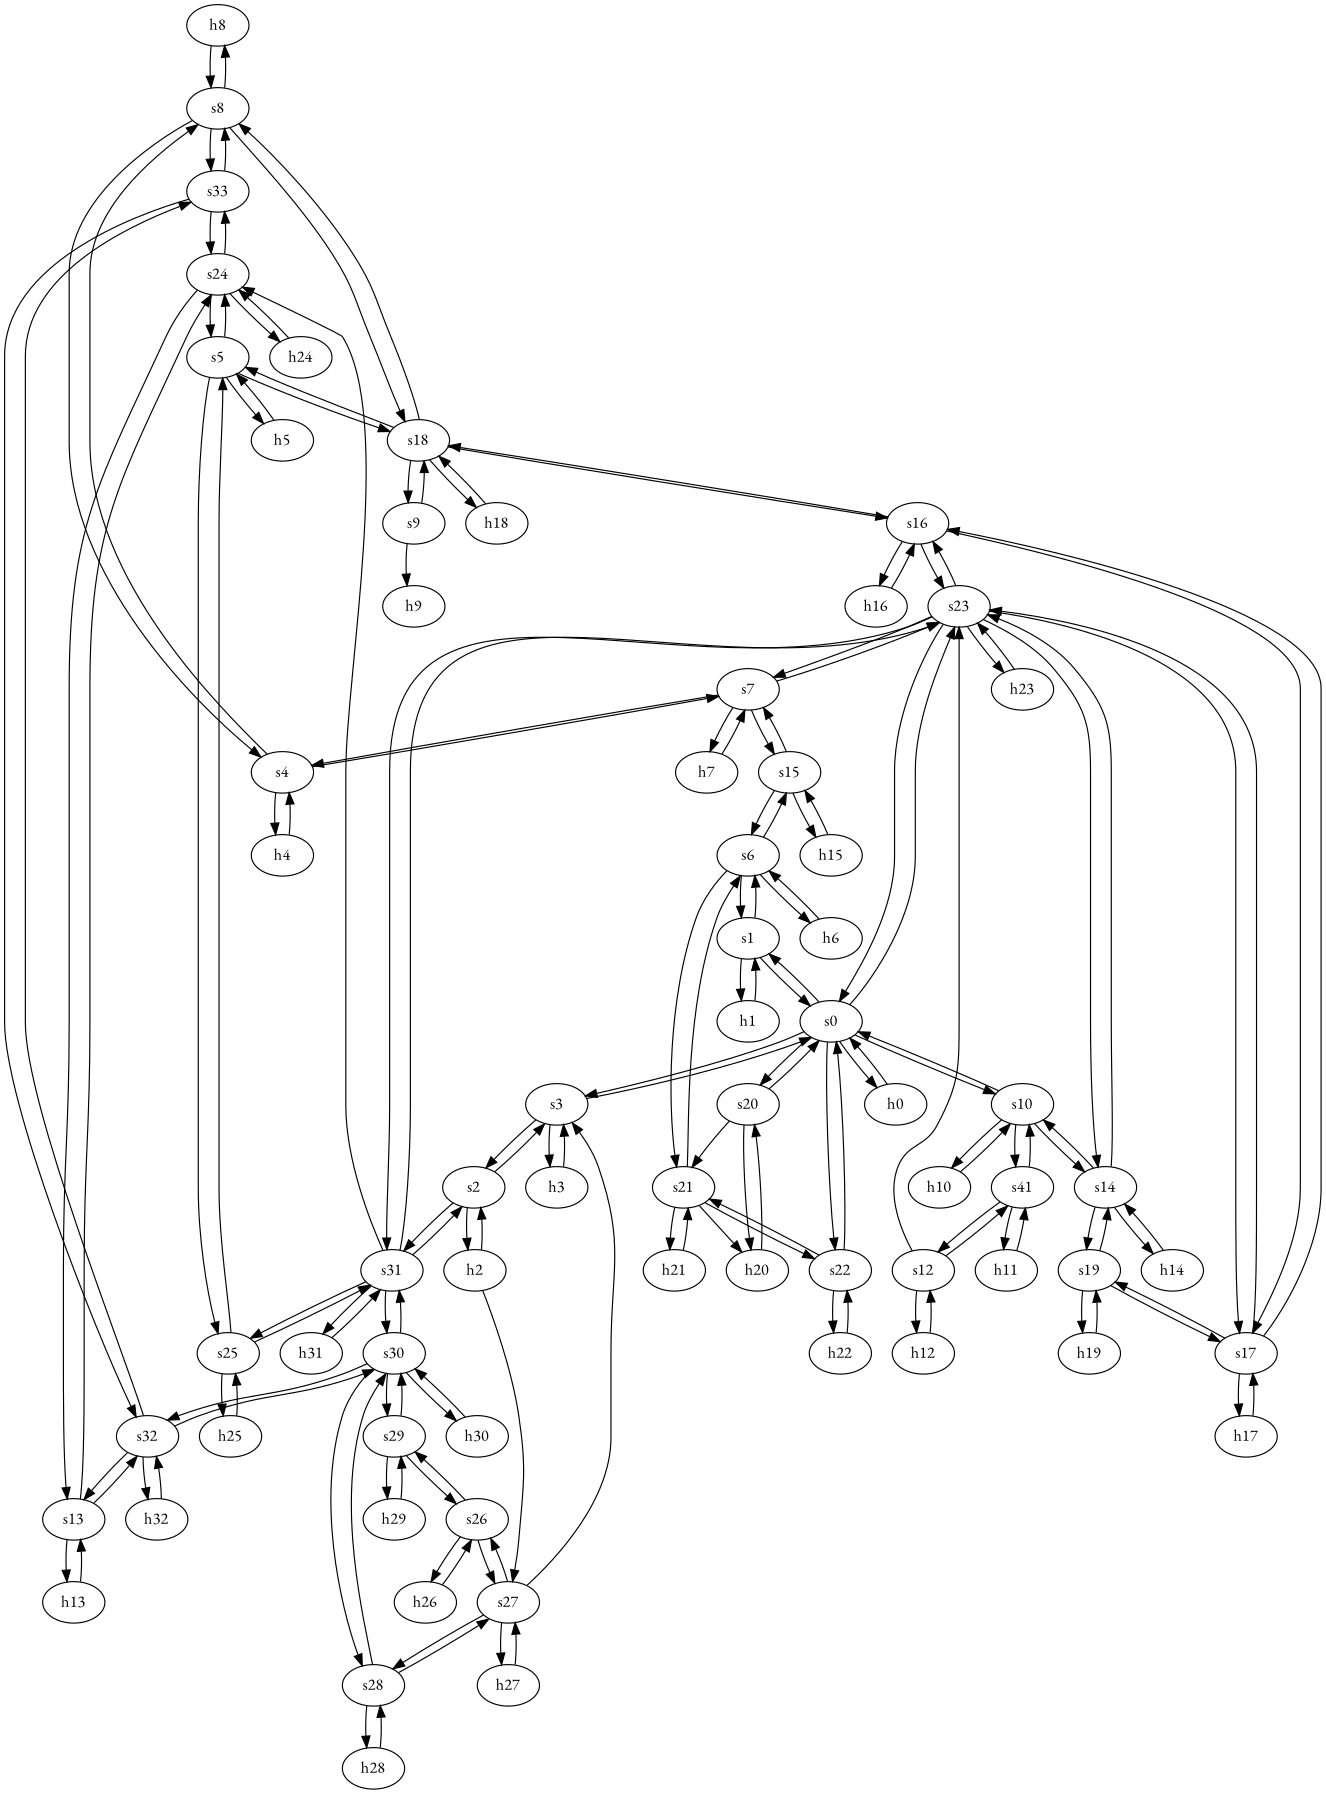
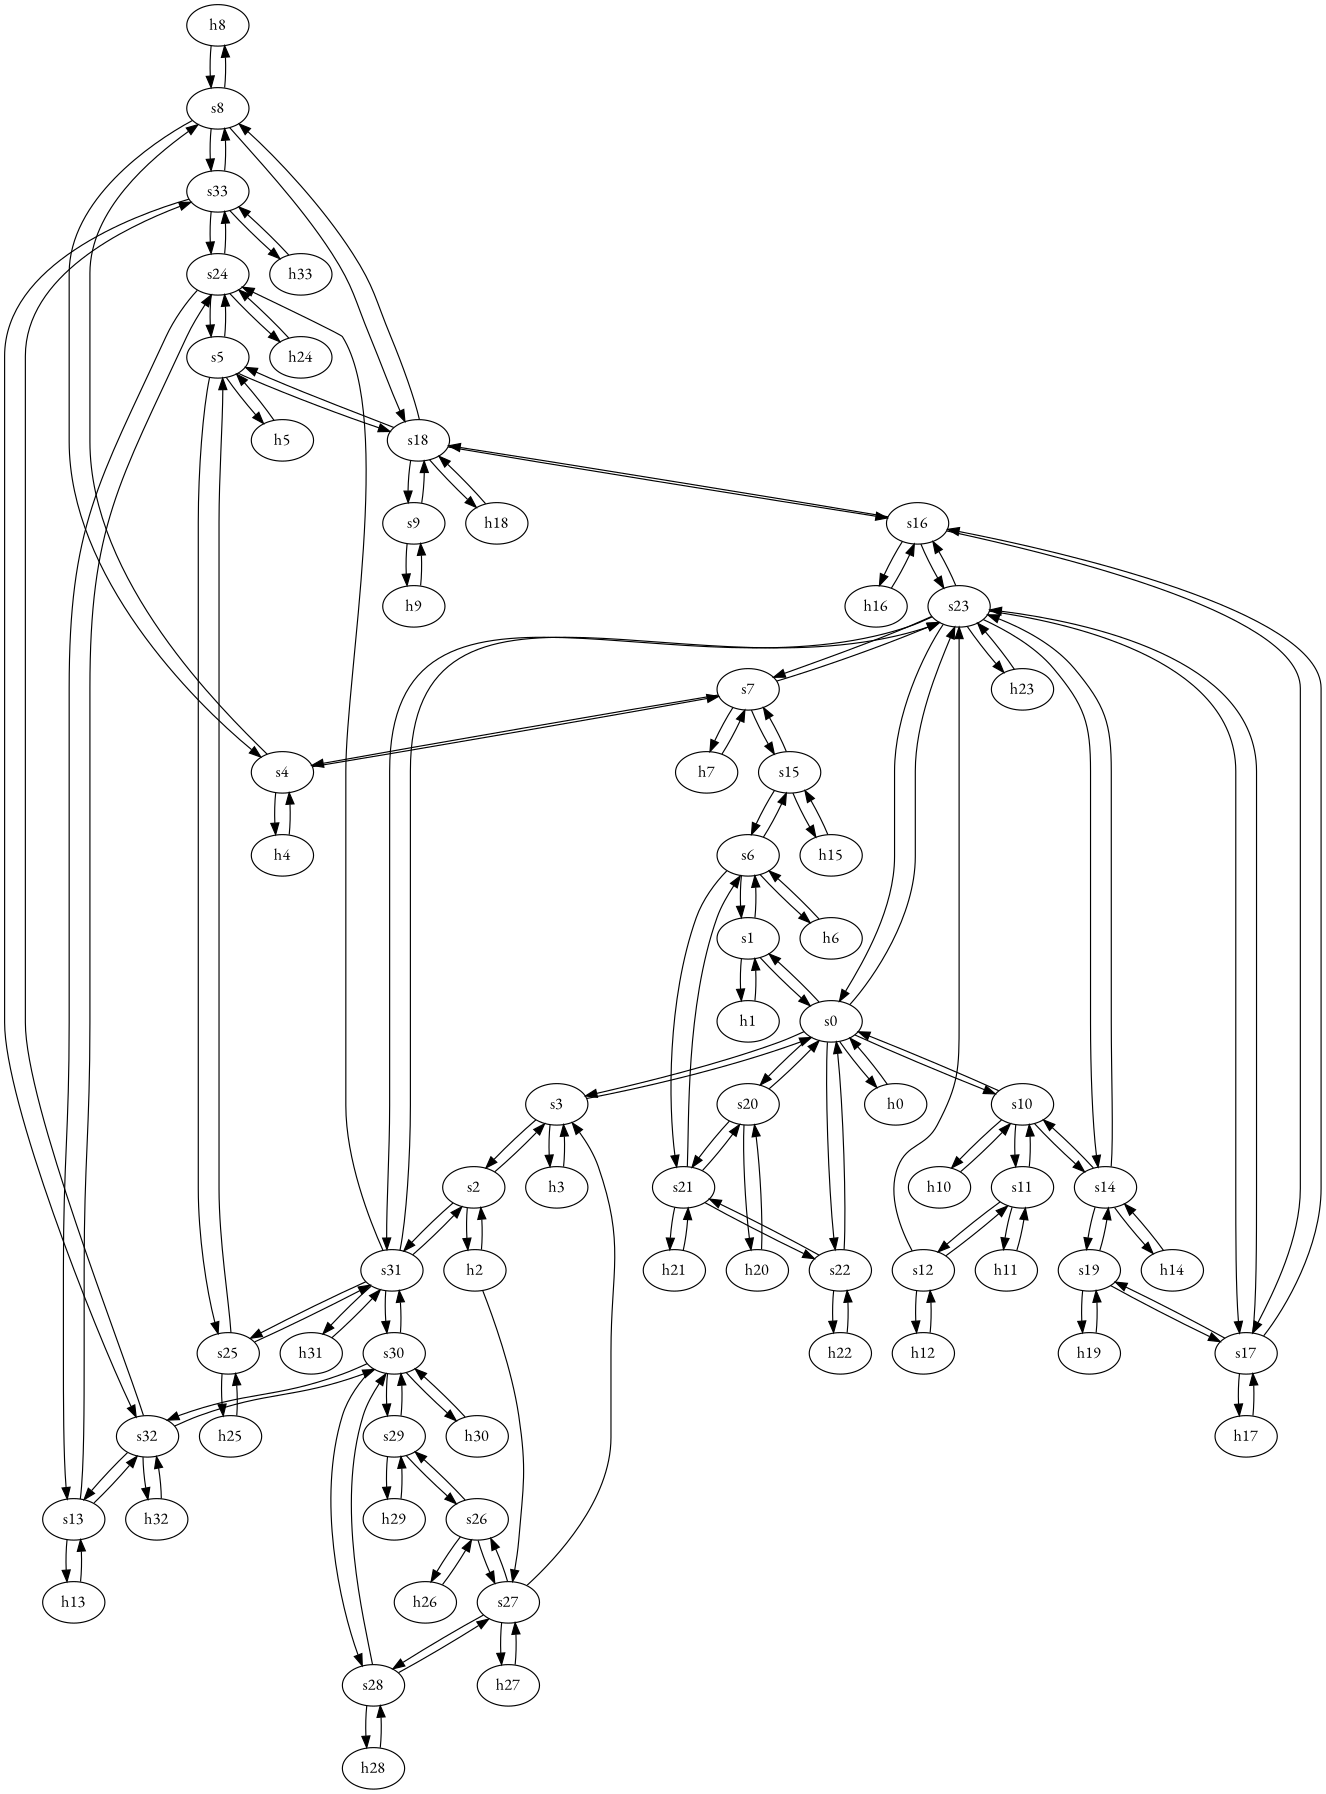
  strict digraph {
    fontname="EB Garamond"
    node [fontname="EB Garamond" type=host]
    edge [capacity="1Gbps" cost=1 dst_port=1 fontname="EB Garamond" src_port=1]
    h8 [ip="111.0.8.8" mac="00:00:00:00:8:8"]
    s8 [type=switch]
    s4 [type=switch]
    s18 [type=switch]
    s33 [type=switch]
    s7 [type=switch]
    h4 [ip="111.0.4.4" mac="00:00:00:00:4:4"]
    s9 [type=switch]
    s5 [type=switch]
    s16 [type=switch]
    h18 [ip="111.0.18.18" mac="00:00:00:00:18:18"]
    s24 [type=switch]
    s32 [type=switch]
+   h33 [ip="111.0.33.33" mac="00:00:00:00:33:33"]
    h9 [ip="111.0.9.9" mac="00:00:00:00:9:9"]
    h26 [ip="111.0.26.26" mac="00:00:00:00:26:26"]
    s26 [type=switch]
    s29 [type=switch]
    s27 [type=switch]
    h29 [ip="111.0.29.29" mac="00:00:00:00:29:29"]
    s30 [type=switch]
    s3 [type=switch]
    s28 [type=switch]
    h27 [ip="111.0.27.27" mac="00:00:00:00:27:27"]
    h2 [ip="111.0.2.2" mac="00:00:00:00:2:2"]
    s2 [type=switch]
    s31 [type=switch]
    h3 [ip="111.0.3.3" mac="00:00:00:00:3:3"]
    s0 [type=switch]
    s23 [type=switch]
    s25 [type=switch]
    h31 [ip="111.0.31.31" mac="00:00:00:00:31:31"]
    h0 [ip="111.0.0.0" mac="00:00:00:00:0:0"]
    s1 [type=switch]
    s22 [type=switch]
    s20 [type=switch]
    s10 [type=switch]
    h1 [ip="111.0.1.1" mac="00:00:00:00:1:1"]
    s6 [type=switch]
    h23 [ip="111.0.23.23" mac="00:00:00:00:23:23"]
    s17 [type=switch]
    s14 [type=switch]
    s21 [type=switch]
    h22 [ip="111.0.22.22" mac="00:00:00:00:22:22"]
    h20 [ip="111.0.20.20" mac="00:00:00:00:20:20"]
-   s11 [type=switch label=s41]
+   s11 [type=switch]
    h10 [ip="111.0.10.10" mac="00:00:00:00:10:10"]
    h6 [ip="111.0.6.6" mac="00:00:00:00:6:6"]
    s15 [type=switch]
    h21 [ip="111.0.21.21" mac="00:00:00:00:21:21"]
    h15 [ip="111.0.15.15" mac="00:00:00:00:15:15"]
    h7 [ip="111.0.7.7" mac="00:00:00:00:7:7"]
    h5 [ip="111.0.5.5" mac="00:00:00:00:5:5"]
    h25 [ip="111.0.25.25" mac="00:00:00:00:25:25"]
    s13 [type=switch]
    h24 [ip="111.0.24.24" mac="00:00:00:00:24:24"]
    s19 [type=switch]
    h17 [ip="111.0.17.17" mac="00:00:00:00:17:17"]
    h14 [ip="111.0.14.14" mac="00:00:00:00:14:14"]
    h16 [ip="111.0.16.16" mac="00:00:00:00:16:16"]
    s12 [type=switch]
    h12 [ip="111.0.12.12" mac="00:00:00:00:12:12"]
    h32 [ip="111.0.32.32" mac="00:00:00:00:32:32"]
    h30 [ip="111.0.30.30" mac="00:00:00:00:30:30"]
    h28 [ip="111.0.28.28" mac="00:00:00:00:28:28"]
    h11 [ip="111.0.11.11" mac="00:00:00:00:11:11"]
    h13 [ip="111.0.13.13" mac="00:00:00:00:13:13"]
    h19 [ip="111.0.19.19" mac="00:00:00:00:19:19"]
    h8 -> s8
    s8 -> h8
    s8 -> s4 [dst_port=2 src_port=2]
    s8 -> s18 [dst_port=3 src_port=4]
    s8 -> s33 [dst_port=2 src_port=3]
    s4 -> s8 [dst_port=2 src_port=2]
    s4 -> s7 [dst_port=2 src_port=3]
    s4 -> h4
    s18 -> s8 [dst_port=4 src_port=3]
    s18 -> s9 [dst_port=2 src_port=4]
    s18 -> s5 [dst_port=4 src_port=2]
    s18 -> s16 [dst_port=3 src_port=5]
    s18 -> h18
    s33 -> s8 [dst_port=3 src_port=2]
    s33 -> s24 [dst_port=4 src_port=3]
    s33 -> s32 [dst_port=4 src_port=4]
+   s33 -> h33
    s7 -> s4 [dst_port=3 src_port=2]
    s7 -> s23 [dst_port=3 src_port=4]
    s7 -> s15 [dst_port=3 src_port=3]
    s7 -> h7
    h4 -> s4
    s9 -> s18 [dst_port=4 src_port=2]
    s9 -> h9
    s5 -> s18 [dst_port=2 src_port=4]
    s5 -> s24 [dst_port=2 src_port=2]
    s5 -> s25 [dst_port=2 src_port=3]
    s5 -> h5
    s16 -> s18 [dst_port=5 src_port=3]
    s16 -> s23 [dst_port=6 src_port=4]
    s16 -> s17 [dst_port=2 src_port=2]
    s16 -> h16
    h18 -> s18
    s24 -> s33 [dst_port=3 src_port=4]
    s24 -> s5 [dst_port=2 src_port=2]
    s24 -> s13 [dst_port=2 src_port=3]
    s24 -> h24
    s32 -> s33 [dst_port=4 src_port=4]
    s32 -> s30 [dst_port=4 src_port=3]
    s32 -> s13 [dst_port=3 src_port=2]
    s32 -> h32
+   h33 -> s33
+   h9 -> s9
    h26 -> s26
    s26 -> h26
    s26 -> s29 [dst_port=2 src_port=3]
    s26 -> s27 [dst_port=3 src_port=2]
    s29 -> s26 [dst_port=3 src_port=2]
    s29 -> h29
    s29 -> s30 [dst_port=3 src_port=3]
    s27 -> s26 [dst_port=2 src_port=3]
    s27 -> s3 [dst_port=4 src_port=2]
    s27 -> s28 [dst_port=2 src_port=4]
    s27 -> h27
    h29 -> s29
    s30 -> s32 [dst_port=3 src_port=4]
    s30 -> s29 [dst_port=3 src_port=3]
    s30 -> s28 [dst_port=3 src_port=2]
    s30 -> s31 [dst_port=6 src_port=5]
    s30 -> h30
    s3 -> s2 [dst_port=2 src_port=3]
    s3 -> h3
    s3 -> s0 [dst_port=3 src_port=2]
    s28 -> s27 [dst_port=4 src_port=2]
    s28 -> s30 [dst_port=2 src_port=3]
    s28 -> h28
    h27 -> s27
    h2 -> s27 [dst_port=2 src_port=4]
    h2 -> s2
    s2 -> s3 [dst_port=3 src_port=2]
    s2 -> h2
    s2 -> s31 [dst_port=2 src_port=3]
    s31 -> s24 [dst_port=5 src_port=4]
    s31 -> s30 [dst_port=5 src_port=6]
    s31 -> s2 [dst_port=3 src_port=2]
    s31 -> s23 [dst_port=8 src_port=3]
    s31 -> s25 [dst_port=3 src_port=5]
    s31 -> h31
    h3 -> s3
    s0 -> s3 [dst_port=2 src_port=3]
    s0 -> s23 [dst_port=2 src_port=7]
    s0 -> h0
    s0 -> s1 [dst_port=2 src_port=2]
    s0 -> s22 [dst_port=2 src_port=6]
    s0 -> s20 [dst_port=2 src_port=5]
    s0 -> s10 [dst_port=2 src_port=4]
    s23 -> s7 [dst_port=4 src_port=3]
    s23 -> s16 [dst_port=4 src_port=6]
    s23 -> s31 [dst_port=3 src_port=8]
    s23 -> s0 [dst_port=7 src_port=2]
    s23 -> h23
    s23 -> s17 [dst_port=4 src_port=7]
    s23 -> s14 [dst_port=4 src_port=5]
    s25 -> s5 [dst_port=3 src_port=2]
    s25 -> s31 [dst_port=5 src_port=3]
    s25 -> h25
    h31 -> s31
    h0 -> s0
    s1 -> s0 [dst_port=2 src_port=2]
    s1 -> h1
    s1 -> s6 [dst_port=2 src_port=3]
    s22 -> s0 [dst_port=6 src_port=2]
    s22 -> s21 [dst_port=4 src_port=3]
    s22 -> h22
    s20 -> s0 [dst_port=5 src_port=2]
    s20 -> s21 [dst_port=3 src_port=3]
    s20 -> h20
    s10 -> s0 [dst_port=4 src_port=2]
    s10 -> s14 [dst_port=2 src_port=4]
    s10 -> s11 [dst_port=2 src_port=3]
    s10 -> h10
    h1 -> s1
    s6 -> s1 [dst_port=3 src_port=2]
    s6 -> s21 [dst_port=2 src_port=3]
    s6 -> h6
    s6 -> s15 [dst_port=2 src_port=4]
    h23 -> s23
    s17 -> s16 [dst_port=2 src_port=2]
    s17 -> s23 [dst_port=7 src_port=4]
    s17 -> s19 [dst_port=3 src_port=3]
    s17 -> h17
    s14 -> s23 [dst_port=5 src_port=4]
    s14 -> s10 [dst_port=4 src_port=2]
    s14 -> s19 [dst_port=2 src_port=3]
    s14 -> h14
    s21 -> s22 [dst_port=3 src_port=4]
-   s21 -> h20 [dst_port=3 src_port=3]
+   s21 -> s20 [dst_port=3 src_port=3]
    s21 -> s6 [dst_port=3 src_port=2]
    s21 -> h21
    h22 -> s22
    h20 -> s20
    s11 -> s10 [dst_port=3 src_port=2]
    s11 -> s12 [dst_port=2 src_port=3]
    s11 -> h11
    h10 -> s10
    h6 -> s6
    s15 -> s7 [dst_port=3 src_port=3]
    s15 -> s6 [dst_port=4 src_port=2]
    s15 -> h15
    h21 -> s21
    h15 -> s15
    h7 -> s7
    h5 -> s5
    h25 -> s25
    s13 -> s24 [dst_port=3 src_port=2]
    s13 -> s32 [dst_port=2 src_port=3]
    s13 -> h13
    h24 -> s24
    s19 -> s17 [dst_port=3 src_port=3]
    s19 -> s14 [dst_port=3 src_port=2]
    s19 -> h19
    h17 -> s17
    h14 -> s14
    h16 -> s16
    s12 -> s23 [dst_port=4 src_port=3]
    s12 -> s11 [dst_port=3 src_port=2]
    s12 -> h12
    h12 -> s12
    h32 -> s32
    h30 -> s30
    h28 -> s28
    h11 -> s11
    h13 -> s13
    h19 -> s19
  }
